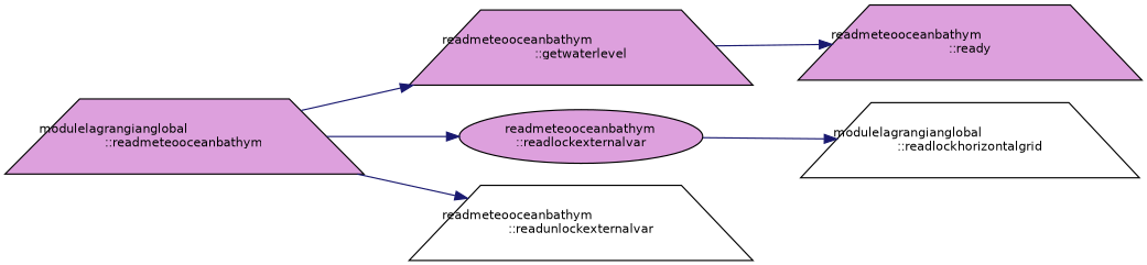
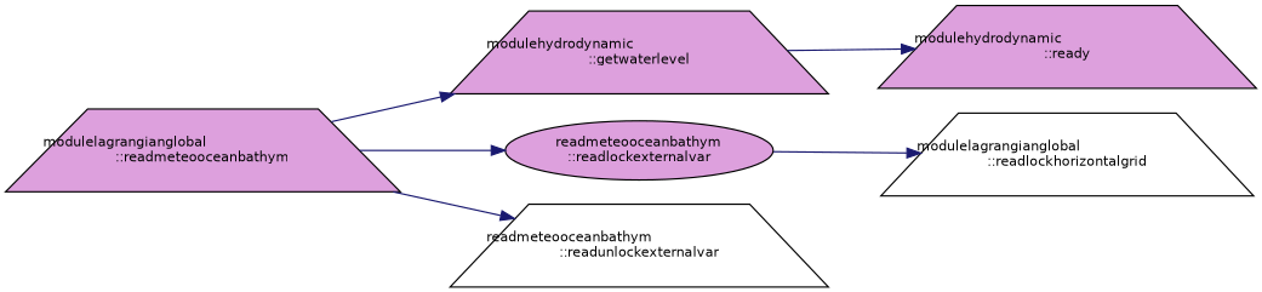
  digraph {
    rankdir=LR
    node [color=black fillcolor=plum fontname=Helvetica fontsize=10 shape=trapezium style=filled]
    edge [color=midnightblue fontname=Helvetica fontsize=10 labelfontname=Helvetica labelfontsize=10 style=solid]
    n1 [fontcolor=black height=0.2 label="modulelagrangianglobal\l::readmeteooceanbathym" width=0.4]
-   n2 [height=0.2 label="readmeteooceanbathym\l::getwaterlevel" width=0.4]
+   n2 [height=0.2 label="modulehydrodynamic\l::getwaterlevel" width=0.4]
    n3 [height=0.2 label="readmeteooceanbathym\l::readlockexternalvar" shape=ellipse width=0.4]
    n4 [fillcolor=white height=0.2 label="readmeteooceanbathym\l::readunlockexternalvar" width=0.4]
-   n5 [height=0.2 label="readmeteooceanbathym\l::ready" width=0.4]
+   n5 [height=0.2 label="modulehydrodynamic\l::ready" width=0.4]
    n6 [fillcolor=white height=0.2 label="modulelagrangianglobal\l::readlockhorizontalgrid" width=0.4]
    n1 -> n2
    n1 -> n3
    n1 -> n4
    n2 -> n5
    n3 -> n6
  }
